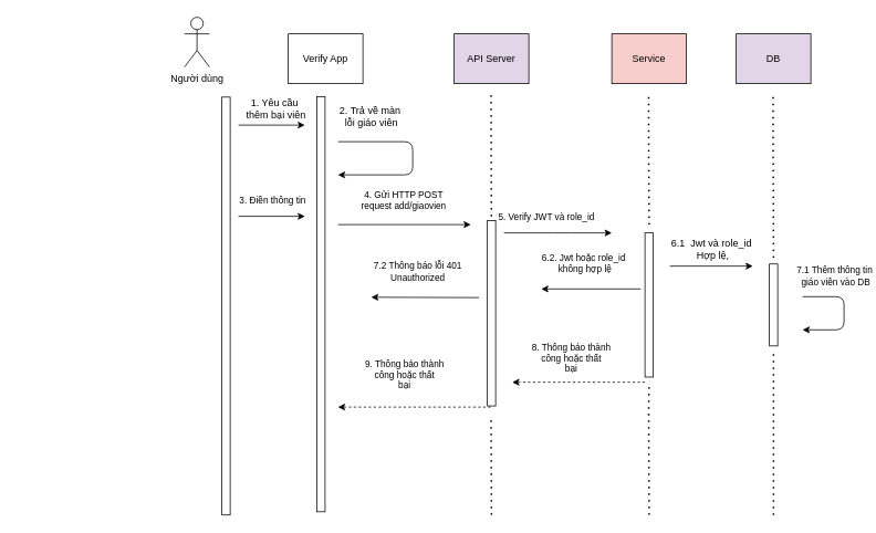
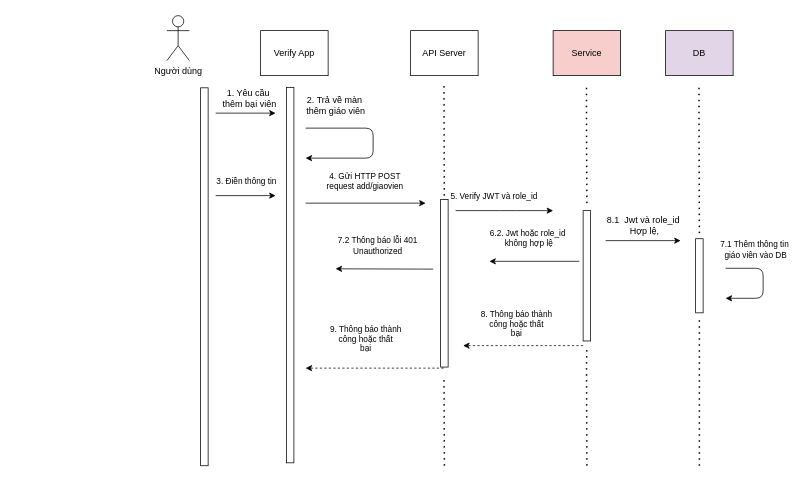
  <mxCell id="0" />
  <mxCell id="1" parent="0" />
  <mxCell id="2" value="Người dùng" style="shape=umlActor;verticalLabelPosition=bottom;verticalAlign=top;html=1;outlineConnect=0;" vertex="1" parent="1"><mxGeometry x="222" y="20" width="30" height="60" as="geometry" /></mxCell>
  <mxCell id="3" value="Verify App" style="rounded=0;whiteSpace=wrap;html=1;" vertex="1" parent="1"><mxGeometry x="347" y="40" width="90" height="60" as="geometry" /></mxCell>
- <mxCell id="4" value="API Server" style="rounded=0;whiteSpace=wrap;html=1;fillColor=#e1d5e7;" vertex="1" parent="1"><mxGeometry x="547" y="40" width="90" height="60" as="geometry" /></mxCell>
+ <mxCell id="4" value="API Server" style="rounded=0;whiteSpace=wrap;html=1;" vertex="1" parent="1"><mxGeometry x="547" y="40" width="90" height="60" as="geometry" /></mxCell>
  <mxCell id="5" value="Service" style="rounded=0;whiteSpace=wrap;html=1;fillColor=#f8cecc;" vertex="1" parent="1"><mxGeometry x="737" y="40" width="90" height="60" as="geometry" /></mxCell>
  <mxCell id="6" value="" style="fontStyle=1;rotation=90;" vertex="1" parent="1"><mxGeometry x="20.06" y="363.2" width="503.89" height="10" as="geometry" /></mxCell>
  <mxCell id="7" value="" style="endArrow=none;dashed=1;html=1;dashPattern=1 3;strokeWidth=2;" edge="1" parent="1"><mxGeometry width="50" height="50" relative="1" as="geometry"><mxPoint x="387" y="150" as="sourcePoint" /><mxPoint x="387" y="110" as="targetPoint" /><Array as="points"><mxPoint x="387" y="120" /></Array></mxGeometry></mxCell>
  <mxCell id="8" value="" style="fontStyle=1;rotation=90;" vertex="1" parent="1"><mxGeometry x="136.07" y="360.93" width="500.63" height="10" as="geometry" /></mxCell>
  <mxCell id="9" value="" style="endArrow=classic;html=1;" edge="1" parent="1"><mxGeometry width="50" height="50" relative="1" as="geometry"><mxPoint x="287" y="150" as="sourcePoint" /><mxPoint x="367" y="150" as="targetPoint" /></mxGeometry></mxCell>
  <mxCell id="10" value="1. Yêu cầu&amp;nbsp;&lt;br&gt;thêm bại viên" style="text;html=1;align=center;verticalAlign=middle;resizable=0;points=[];autosize=1;strokeColor=none;fillColor=none;" vertex="1" parent="1"><mxGeometry x="282" y="110" width="100" height="40" as="geometry" /></mxCell>
  <mxCell id="11" value="" style="endArrow=none;dashed=1;html=1;dashPattern=1 3;strokeWidth=2;" edge="1" parent="1"><mxGeometry width="50" height="50" relative="1" as="geometry"><mxPoint x="591.87" y="260" as="sourcePoint" /><mxPoint x="591.5" y="110" as="targetPoint" /><Array as="points" /></mxGeometry></mxCell>
  <mxCell id="12" value="" style="endArrow=classic;html=1;" edge="1" parent="1"><mxGeometry x="-0.182" y="-20" width="50" height="50" relative="1" as="geometry"><mxPoint x="407" y="170" as="sourcePoint" /><mxPoint x="407" y="210" as="targetPoint" /><Array as="points"><mxPoint x="497" y="170" /><mxPoint x="497" y="210" /></Array><mxPoint x="20" y="-20" as="offset" /></mxGeometry></mxCell>
- <mxCell id="13" value="2. Trả về màn&amp;nbsp;&lt;br&gt;lỗi giáo viên" style="text;html=1;align=center;verticalAlign=middle;resizable=0;points=[];autosize=1;strokeColor=none;fillColor=none;" vertex="1" parent="1"><mxGeometry x="397" y="120" width="100" height="40" as="geometry" /></mxCell>
+ <mxCell id="13" value="2. Trả về màn&amp;nbsp;&lt;br&gt;thêm giáo viên" style="text;html=1;align=center;verticalAlign=middle;resizable=0;points=[];autosize=1;strokeColor=none;fillColor=none;" vertex="1" parent="1"><mxGeometry x="397" y="120" width="100" height="40" as="geometry" /></mxCell>
  <mxCell id="14" value="" style="endArrow=classic;html=1;" edge="1" parent="1"><mxGeometry width="50" height="50" relative="1" as="geometry"><mxPoint x="287" y="260" as="sourcePoint" /><mxPoint x="367" y="260" as="targetPoint" /></mxGeometry></mxCell>
  <mxCell id="15" value="3. Điền thông tin" style="edgeLabel;html=1;align=center;verticalAlign=middle;resizable=0;points=[];" vertex="1" connectable="0" parent="14"><mxGeometry x="-0.3" y="1" relative="1" as="geometry"><mxPoint x="12" y="-19" as="offset" /></mxGeometry></mxCell>
  <mxCell id="16" value="" style="endArrow=classic;html=1;" edge="1" parent="1"><mxGeometry width="50" height="50" relative="1" as="geometry"><mxPoint x="407" y="270" as="sourcePoint" /><mxPoint x="567" y="270" as="targetPoint" /></mxGeometry></mxCell>
  <mxCell id="17" value="4. Gửi HTTP POST&lt;br&gt;request add/giaovien" style="edgeLabel;html=1;align=center;verticalAlign=middle;resizable=0;points=[];" vertex="1" connectable="0" parent="16"><mxGeometry x="-0.3" y="1" relative="1" as="geometry"><mxPoint x="22" y="-29" as="offset" /></mxGeometry></mxCell>
  <mxCell id="18" value="" style="fontStyle=1;rotation=90;" vertex="1" parent="1"><mxGeometry x="480.29" y="371.88" width="223.43" height="10" as="geometry" /></mxCell>
  <mxCell id="19" value="" style="endArrow=none;dashed=1;html=1;dashPattern=1 3;strokeWidth=2;" edge="1" parent="1"><mxGeometry width="50" height="50" relative="1" as="geometry"><mxPoint x="782" y="270" as="sourcePoint" /><mxPoint x="781.5" y="110" as="targetPoint" /><Array as="points"><mxPoint x="781.5" y="170" /></Array></mxGeometry></mxCell>
  <mxCell id="20" value="" style="fontStyle=1;rotation=90;" vertex="1" parent="1"><mxGeometry x="695.11" y="361.9" width="173.79" height="10" as="geometry" /></mxCell>
  <mxCell id="21" value="" style="endArrow=classic;html=1;" edge="1" parent="1"><mxGeometry width="50" height="50" relative="1" as="geometry"><mxPoint x="607" y="280" as="sourcePoint" /><mxPoint x="737" y="280" as="targetPoint" /><Array as="points"><mxPoint x="677" y="280" /></Array></mxGeometry></mxCell>
  <mxCell id="22" value="5. Verify JWT và role_id" style="edgeLabel;html=1;align=center;verticalAlign=middle;resizable=0;points=[];" vertex="1" connectable="0" parent="21"><mxGeometry x="-0.3" y="1" relative="1" as="geometry"><mxPoint x="4" y="-19" as="offset" /></mxGeometry></mxCell>
  <mxCell id="23" value="" style="endArrow=none;dashed=1;html=1;dashPattern=1 3;strokeWidth=2;" edge="1" parent="1"><mxGeometry width="50" height="50" relative="1" as="geometry"><mxPoint x="782" y="620" as="sourcePoint" /><mxPoint x="782" y="460" as="targetPoint" /><Array as="points"><mxPoint x="781.5" y="490" /></Array></mxGeometry></mxCell>
  <mxCell id="24" value="7.1 Thêm thông tin&amp;nbsp;&lt;br&gt;giáo viên vào DB" style="endArrow=classic;html=1;" edge="1" parent="1"><mxGeometry x="-0.429" y="25" width="50" height="50" relative="1" as="geometry"><mxPoint x="967" y="356.88" as="sourcePoint" /><mxPoint x="967" y="396.88" as="targetPoint" /><Array as="points"><mxPoint x="1017" y="356.88" /><mxPoint x="1017" y="396.88" /></Array><mxPoint as="offset" /></mxGeometry></mxCell>
  <mxCell id="25" value="" style="endArrow=none;dashed=1;html=1;dashPattern=1 3;strokeWidth=2;" edge="1" parent="1"><mxGeometry width="50" height="50" relative="1" as="geometry"><mxPoint x="592" y="620" as="sourcePoint" /><mxPoint x="591.5" y="500" as="targetPoint" /><Array as="points" /></mxGeometry></mxCell>
  <mxCell id="26" value="" style="endArrow=classic;html=1;" edge="1" parent="1"><mxGeometry width="50" height="50" relative="1" as="geometry"><mxPoint x="577" y="358" as="sourcePoint" /><mxPoint x="447" y="357.6" as="targetPoint" /></mxGeometry></mxCell>
  <mxCell id="27" value="7.2 Thông báo lỗi 401&lt;br&gt;Unauthorized" style="edgeLabel;html=1;align=center;verticalAlign=middle;resizable=0;points=[];" vertex="1" connectable="0" parent="26"><mxGeometry x="-0.3" y="1" relative="1" as="geometry"><mxPoint x="-28" y="-32" as="offset" /></mxGeometry></mxCell>
  <mxCell id="28" value="DB" style="rounded=0;whiteSpace=wrap;html=1;fillColor=#e1d5e7;" vertex="1" parent="1"><mxGeometry x="887" y="40" width="90" height="60" as="geometry" /></mxCell>
  <mxCell id="29" value="" style="endArrow=none;dashed=1;html=1;dashPattern=1 3;strokeWidth=2;" edge="1" parent="1"><mxGeometry width="50" height="50" relative="1" as="geometry"><mxPoint x="932" y="310" as="sourcePoint" /><mxPoint x="931.5" y="110" as="targetPoint" /><Array as="points"><mxPoint x="931.5" y="170" /></Array></mxGeometry></mxCell>
  <mxCell id="30" value="" style="fontStyle=1;rotation=90;" vertex="1" parent="1"><mxGeometry x="882.6" y="361.88" width="98.8" height="10" as="geometry" /></mxCell>
- <mxCell id="31" value="6.1&amp;nbsp; Jwt và role_id&lt;br&gt;&amp;nbsp;Hợp lệ," style="text;html=1;align=center;verticalAlign=middle;resizable=0;points=[];autosize=1;strokeColor=none;fillColor=none;" vertex="1" parent="1"><mxGeometry x="797" y="280" width="120" height="40" as="geometry" /></mxCell>
+ <mxCell id="31" value="8.1&amp;nbsp; Jwt và role_id&lt;br&gt;&amp;nbsp;Hợp lệ," style="text;html=1;align=center;verticalAlign=middle;resizable=0;points=[];autosize=1;strokeColor=none;fillColor=none;" vertex="1" parent="1"><mxGeometry x="797" y="280" width="120" height="40" as="geometry" /></mxCell>
  <mxCell id="32" value="" style="endArrow=none;dashed=1;html=1;dashPattern=1 3;strokeWidth=2;" edge="1" parent="1"><mxGeometry width="50" height="50" relative="1" as="geometry"><mxPoint x="932" y="620" as="sourcePoint" /><mxPoint x="932" y="420" as="targetPoint" /><Array as="points" /></mxGeometry></mxCell>
  <mxCell id="33" value="" style="endArrow=classic;html=1;dashed=1;" edge="1" parent="1"><mxGeometry width="50" height="50" relative="1" as="geometry"><mxPoint x="777" y="460" as="sourcePoint" /><mxPoint x="617" y="460" as="targetPoint" /><Array as="points"><mxPoint x="707" y="460" /></Array></mxGeometry></mxCell>
  <mxCell id="34" value="8. Thông báo thành&lt;br&gt;công hoặc thất&lt;br&gt;bại" style="edgeLabel;html=1;align=center;verticalAlign=middle;resizable=0;points=[];" vertex="1" connectable="0" parent="33"><mxGeometry x="0.539" y="-3" relative="1" as="geometry"><mxPoint x="33" y="-27" as="offset" /></mxGeometry></mxCell>
  <mxCell id="35" value="" style="endArrow=classic;html=1;dashed=1;" edge="1" parent="1"><mxGeometry width="50" height="50" relative="1" as="geometry"><mxPoint x="590.91" y="490" as="sourcePoint" /><mxPoint x="407" y="490" as="targetPoint" /><Array as="points"><mxPoint x="520.91" y="490" /></Array></mxGeometry></mxCell>
  <mxCell id="36" value="9. Thông báo thành&lt;br&gt;công hoặc thất&lt;br&gt;bại" style="edgeLabel;html=1;align=center;verticalAlign=middle;resizable=0;points=[];" vertex="1" connectable="0" parent="35"><mxGeometry x="0.539" y="-3" relative="1" as="geometry"><mxPoint x="38" y="-37" as="offset" /></mxGeometry></mxCell>
  <mxCell id="37" value="" style="endArrow=classic;html=1;" edge="1" parent="1"><mxGeometry width="50" height="50" relative="1" as="geometry"><mxPoint x="772" y="347.6" as="sourcePoint" /><mxPoint x="652" y="347.6" as="targetPoint" /></mxGeometry></mxCell>
  <mxCell id="38" value="6.2. Jwt hoặc role_id&lt;br&gt;&amp;nbsp;không hợp lệ" style="edgeLabel;html=1;align=center;verticalAlign=middle;resizable=0;points=[];" vertex="1" connectable="0" parent="37"><mxGeometry x="-0.3" y="1" relative="1" as="geometry"><mxPoint x="-28" y="-32" as="offset" /></mxGeometry></mxCell>
  <mxCell id="39" value="" style="endArrow=classic;html=1;" edge="1" parent="1"><mxGeometry width="50" height="50" relative="1" as="geometry"><mxPoint x="807" y="320" as="sourcePoint" /><mxPoint x="907" y="320" as="targetPoint" /></mxGeometry></mxCell>
